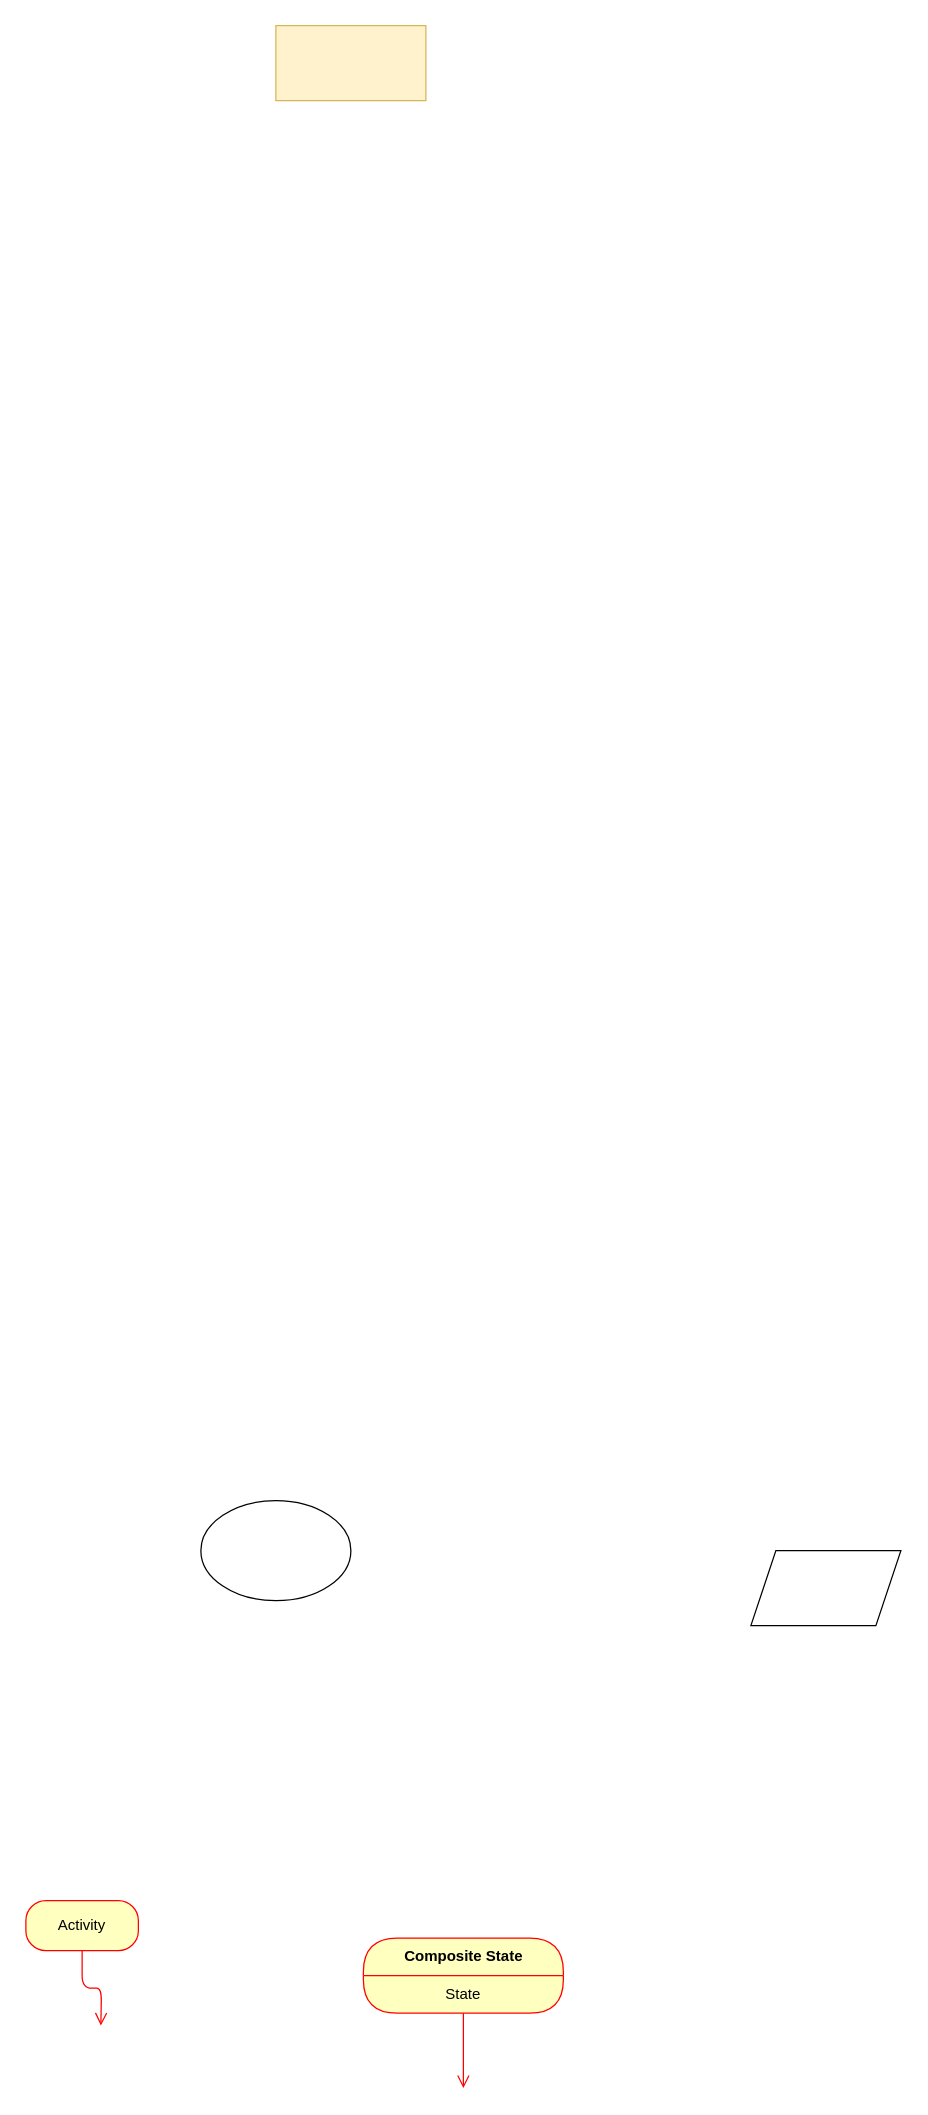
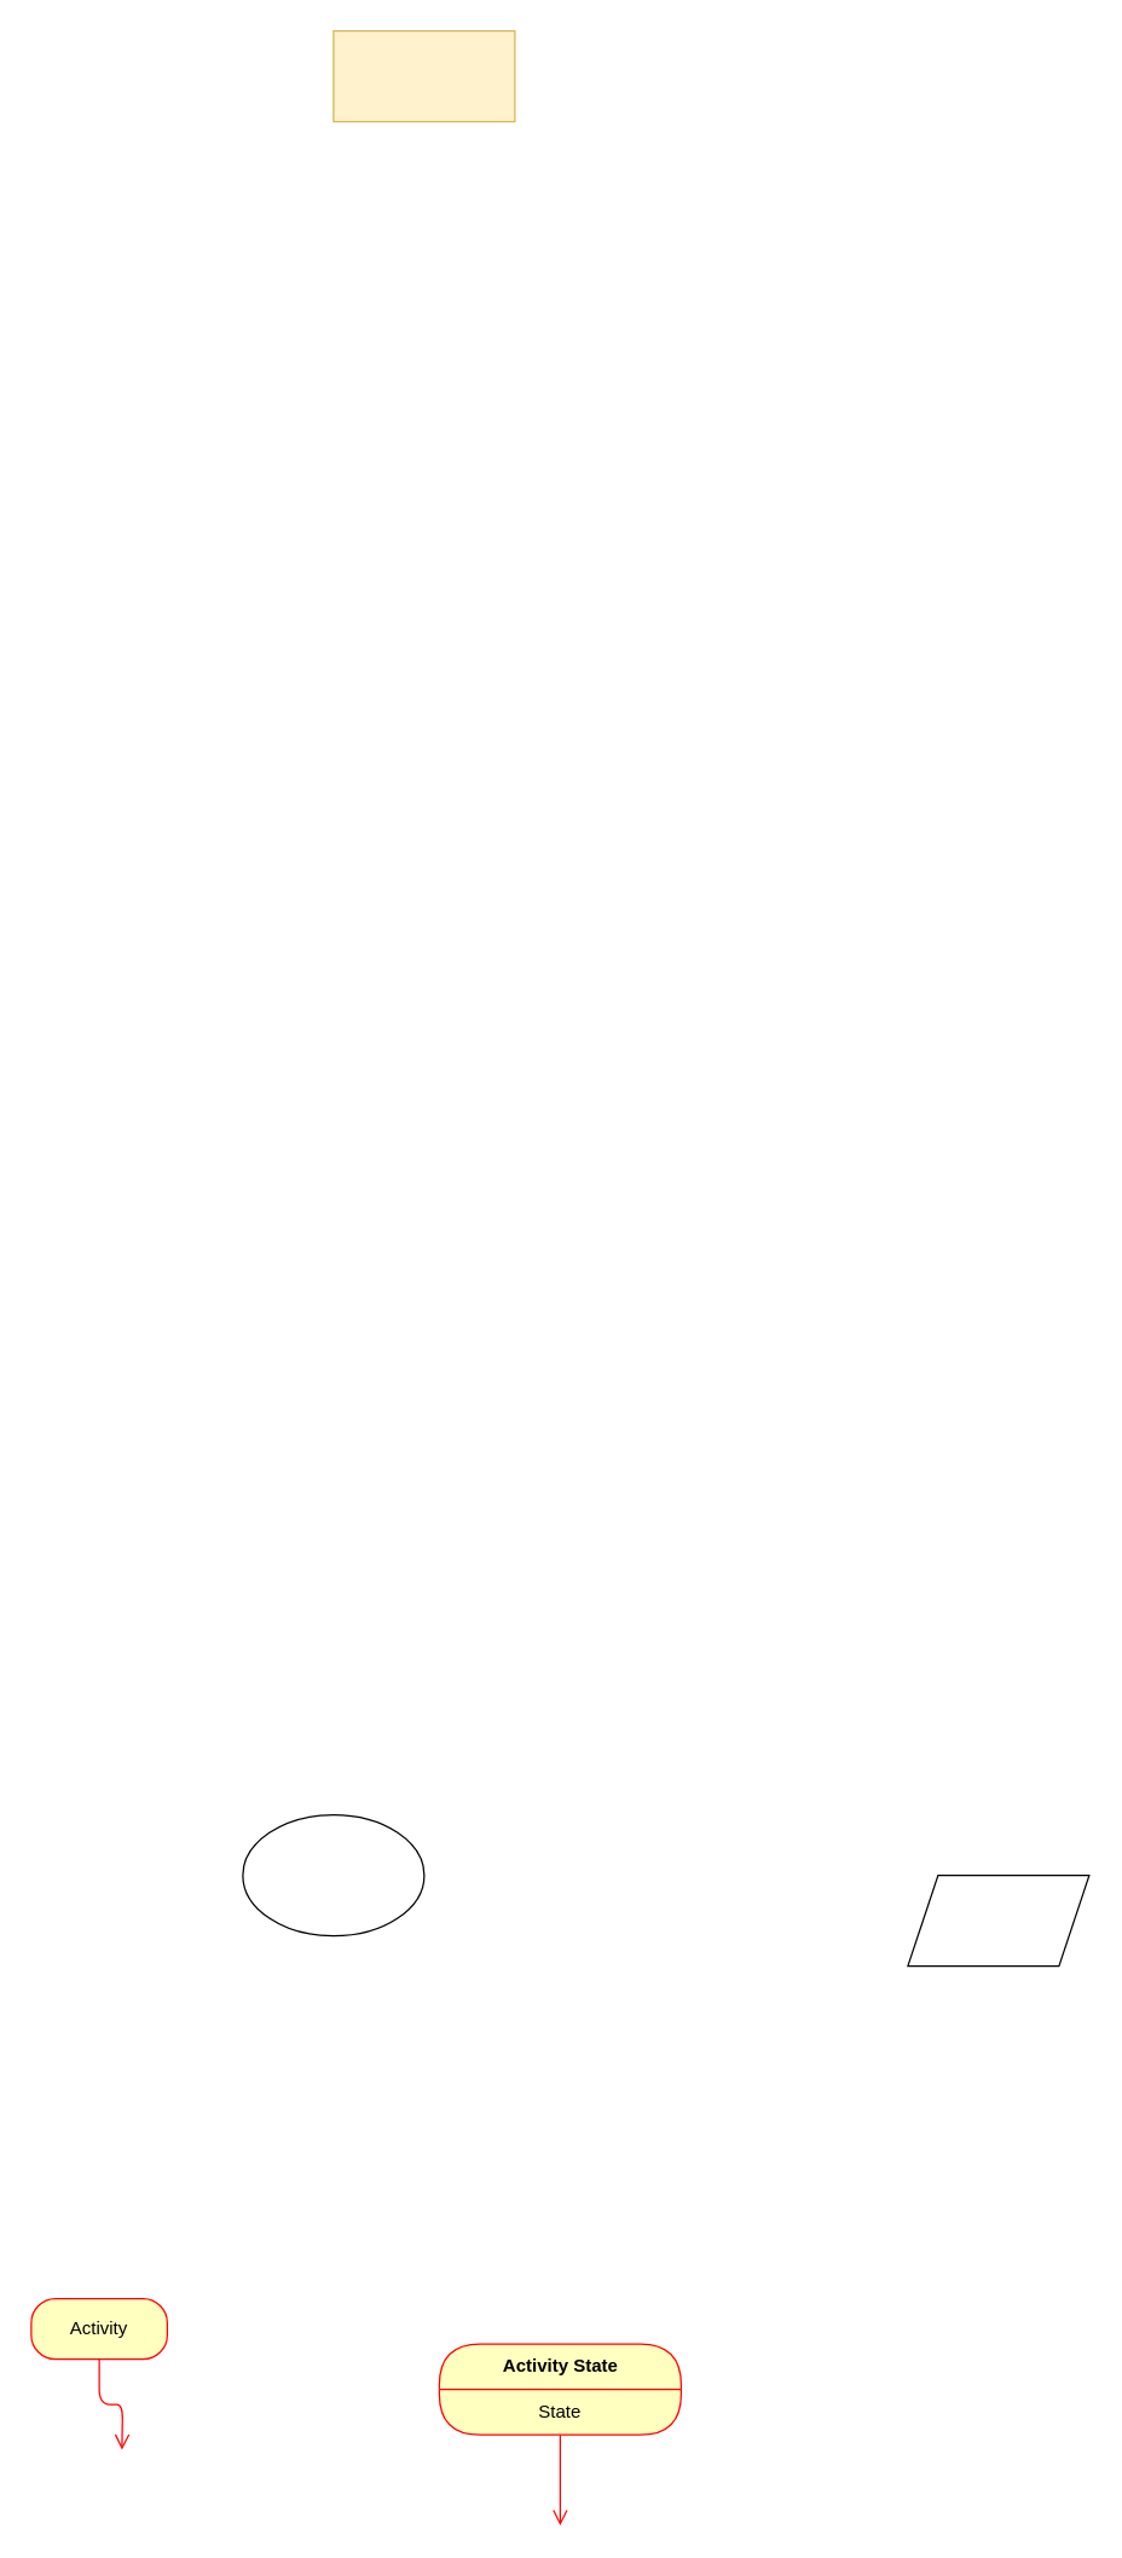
  <mxCell id="0" />
  <mxCell id="1" parent="0" />
  <mxCell id="2" value="" style="ellipse;whiteSpace=wrap;html=1;" vertex="1" parent="1"><mxGeometry x="160" y="1200" width="120" height="80" as="geometry" /></mxCell>
  <mxCell id="3" value="" style="shape=parallelogram;perimeter=parallelogramPerimeter;whiteSpace=wrap;html=1;fixedSize=1;" vertex="1" parent="1"><mxGeometry x="600" y="1240" width="120" height="60" as="geometry" /></mxCell>
  <mxCell id="4" value="Activity" style="rounded=1;whiteSpace=wrap;html=1;arcSize=40;fontColor=#000000;fillColor=#ffffc0;strokeColor=#ff0000;" vertex="1" parent="1"><mxGeometry x="20" y="1520" width="90" height="40" as="geometry" /></mxCell>
  <mxCell id="5" value="" style="edgeStyle=orthogonalEdgeStyle;html=1;verticalAlign=bottom;endArrow=open;endSize=8;strokeColor=#ff0000;" edge="1" source="4" parent="1"><mxGeometry relative="1" as="geometry"><mxPoint x="80" y="1620" as="targetPoint" /></mxGeometry></mxCell>
- <mxCell id="6" value="Composite State" style="swimlane;html=1;fontStyle=1;align=center;verticalAlign=middle;childLayout=stackLayout;horizontal=1;startSize=30;horizontalStack=0;resizeParent=0;resizeLast=1;container=0;fontColor=#000000;collapsible=0;rounded=1;arcSize=30;strokeColor=#ff0000;fillColor=#ffffc0;swimlaneFillColor=#ffffc0;dropTarget=0;" vertex="1" parent="1"><mxGeometry x="290" y="1550" width="160" height="60" as="geometry" /></mxCell>
+ <mxCell id="6" value="Activity State" style="swimlane;html=1;fontStyle=1;align=center;verticalAlign=middle;childLayout=stackLayout;horizontal=1;startSize=30;horizontalStack=0;resizeParent=0;resizeLast=1;container=0;fontColor=#000000;collapsible=0;rounded=1;arcSize=30;strokeColor=#ff0000;fillColor=#ffffc0;swimlaneFillColor=#ffffc0;dropTarget=0;" vertex="1" parent="1"><mxGeometry x="290" y="1550" width="160" height="60" as="geometry" /></mxCell>
  <mxCell id="7" value="State" style="text;html=1;strokeColor=none;fillColor=none;align=center;verticalAlign=middle;spacingLeft=4;spacingRight=4;whiteSpace=wrap;overflow=hidden;rotatable=0;fontColor=#000000;" vertex="1" parent="6"><mxGeometry y="30" width="160" height="30" as="geometry" /></mxCell>
  <mxCell id="8" value="" style="edgeStyle=orthogonalEdgeStyle;html=1;verticalAlign=bottom;endArrow=open;endSize=8;strokeColor=#ff0000;" edge="1" source="6" parent="1"><mxGeometry relative="1" as="geometry"><mxPoint x="370" y="1670" as="targetPoint" /></mxGeometry></mxCell>
  <mxCell id="9" value="" style="rounded=0;whiteSpace=wrap;html=1;fillColor=#fff2cc;strokeColor=#d6b656;" vertex="1" parent="1"><mxGeometry x="220" y="20" width="120" height="60" as="geometry" /></mxCell>
